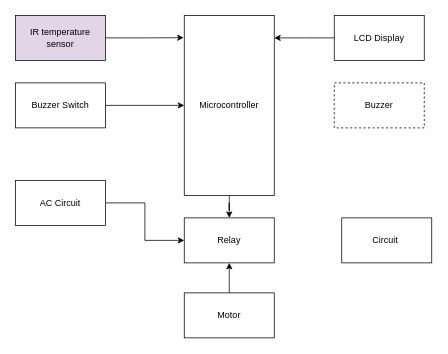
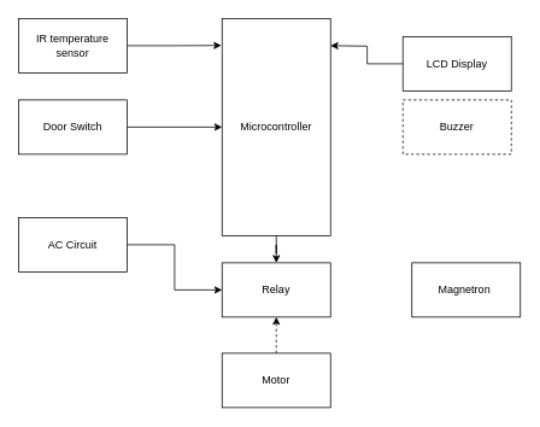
  <mxCell id="0" />
  <mxCell id="1" parent="0" />
  <mxCell id="2" value="" style="edgeStyle=orthogonalEdgeStyle;rounded=0;orthogonalLoop=1;jettySize=auto;html=1;" edge="1" parent="1" source="3" target="14"><mxGeometry relative="1" as="geometry" /></mxCell>
  <mxCell id="3" value="Microcontroller" style="rounded=0;whiteSpace=wrap;html=1;" vertex="1" parent="1"><mxGeometry x="245" y="20" width="120" height="240" as="geometry" /></mxCell>
  <mxCell id="4" style="edgeStyle=orthogonalEdgeStyle;rounded=0;orthogonalLoop=1;jettySize=auto;html=1;entryX=-0.007;entryY=0.124;entryDx=0;entryDy=0;entryPerimeter=0;" edge="1" parent="1" source="5" target="3"><mxGeometry relative="1" as="geometry" /></mxCell>
- <mxCell id="5" value="IR temperature sensor" style="rounded=0;whiteSpace=wrap;html=1;fillColor=#e1d5e7;" vertex="1" parent="1"><mxGeometry x="20" y="20" width="120" height="60" as="geometry" /></mxCell>
+ <mxCell id="5" value="IR temperature sensor" style="rounded=0;whiteSpace=wrap;html=1;" vertex="1" parent="1"><mxGeometry x="20" y="20" width="120" height="60" as="geometry" /></mxCell>
  <mxCell id="6" value="" style="edgeStyle=orthogonalEdgeStyle;rounded=0;orthogonalLoop=1;jettySize=auto;html=1;" edge="1" parent="1" source="7"><mxGeometry relative="1" as="geometry"><mxPoint x="365" y="50" as="targetPoint" /></mxGeometry></mxCell>
- <mxCell id="7" value="LCD Display" style="rounded=0;whiteSpace=wrap;html=1;" vertex="1" parent="1"><mxGeometry x="445" y="20" width="120" height="60" as="geometry" /></mxCell>
+ <mxCell id="7" value="LCD Display" style="rounded=0;whiteSpace=wrap;html=1;" vertex="1" parent="1"><mxGeometry x="445" y="40" width="120" height="60" as="geometry" /></mxCell>
  <mxCell id="8" value="Buzzer" style="rounded=0;whiteSpace=wrap;html=1;dashed=1;" vertex="1" parent="1"><mxGeometry x="445" y="110" width="120" height="60" as="geometry" /></mxCell>
- <mxCell id="9" value="Circuit&amp;nbsp;" style="rounded=0;whiteSpace=wrap;html=1;" vertex="1" parent="1"><mxGeometry x="455" y="290" width="120" height="60" as="geometry" /></mxCell>
+ <mxCell id="9" value="Magnetron&amp;nbsp;" style="rounded=0;whiteSpace=wrap;html=1;" vertex="1" parent="1"><mxGeometry x="455" y="290" width="120" height="60" as="geometry" /></mxCell>
  <mxCell id="10" value="" style="edgeStyle=orthogonalEdgeStyle;rounded=0;orthogonalLoop=1;jettySize=auto;html=1;" edge="1" parent="1" source="11" target="3"><mxGeometry relative="1" as="geometry" /></mxCell>
- <mxCell id="11" value="Buzzer Switch" style="rounded=0;whiteSpace=wrap;html=1;" vertex="1" parent="1"><mxGeometry x="20" y="110" width="120" height="60" as="geometry" /></mxCell>
+ <mxCell id="11" value="Door Switch" style="rounded=0;whiteSpace=wrap;html=1;" vertex="1" parent="1"><mxGeometry x="20" y="110" width="120" height="60" as="geometry" /></mxCell>
  <mxCell id="12" value="" style="edgeStyle=orthogonalEdgeStyle;rounded=0;orthogonalLoop=1;jettySize=auto;html=1;" edge="1" parent="1" source="13" target="14"><mxGeometry relative="1" as="geometry" /></mxCell>
  <mxCell id="13" value="AC Circuit" style="rounded=0;whiteSpace=wrap;html=1;" vertex="1" parent="1"><mxGeometry x="20" y="240" width="120" height="60" as="geometry" /></mxCell>
  <mxCell id="14" value="Relay" style="rounded=0;whiteSpace=wrap;html=1;" vertex="1" parent="1"><mxGeometry x="245" y="290" width="120" height="60" as="geometry" /></mxCell>
- <mxCell id="15" value="" style="edgeStyle=orthogonalEdgeStyle;rounded=0;orthogonalLoop=1;jettySize=auto;html=1;" edge="1" parent="1" source="16" target="14"><mxGeometry relative="1" as="geometry" /></mxCell>
+ <mxCell id="15" value="" style="edgeStyle=orthogonalEdgeStyle;rounded=0;orthogonalLoop=1;jettySize=auto;html=1;dashed=1;" edge="1" parent="1" source="16" target="14"><mxGeometry relative="1" as="geometry" /></mxCell>
  <mxCell id="16" value="Motor" style="rounded=0;whiteSpace=wrap;html=1;" vertex="1" parent="1"><mxGeometry x="245" y="390" width="120" height="60" as="geometry" /></mxCell>
